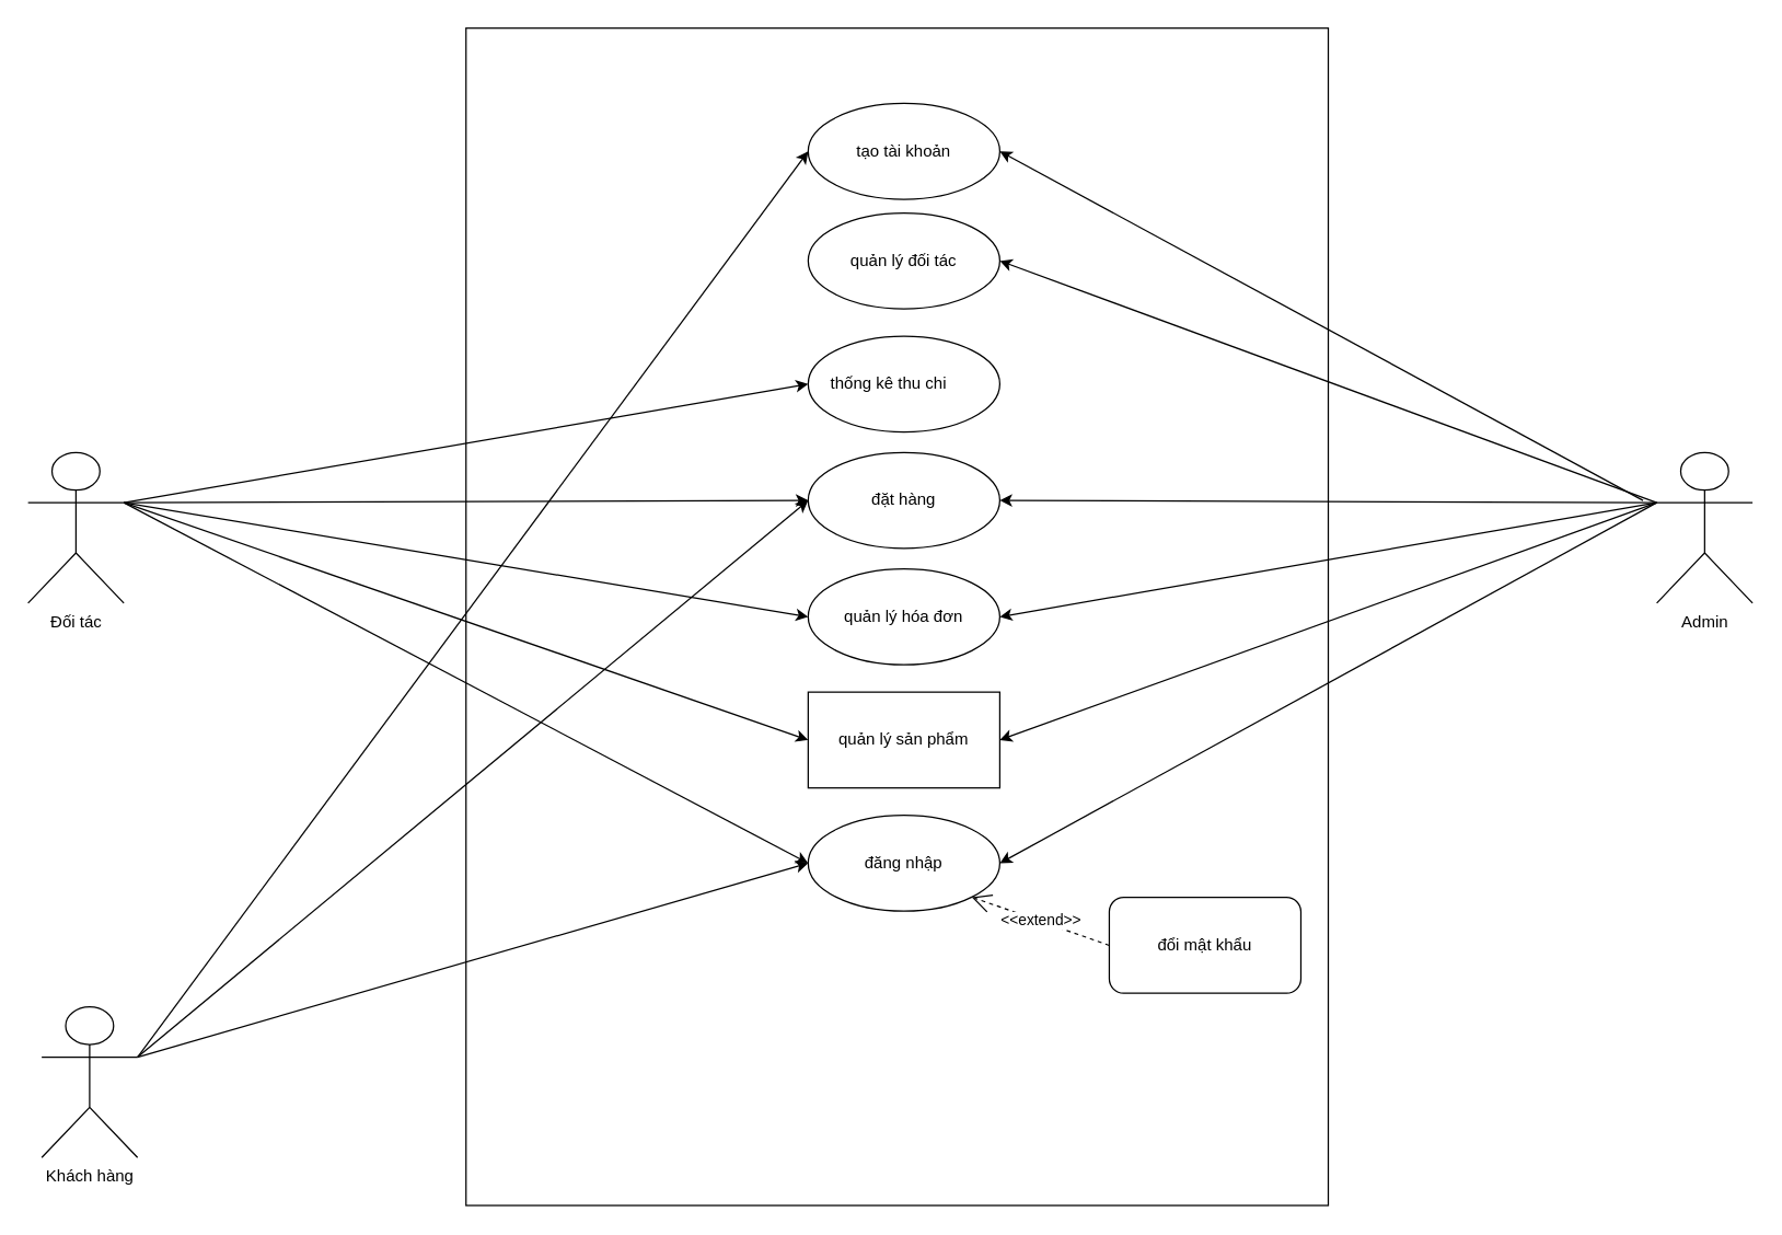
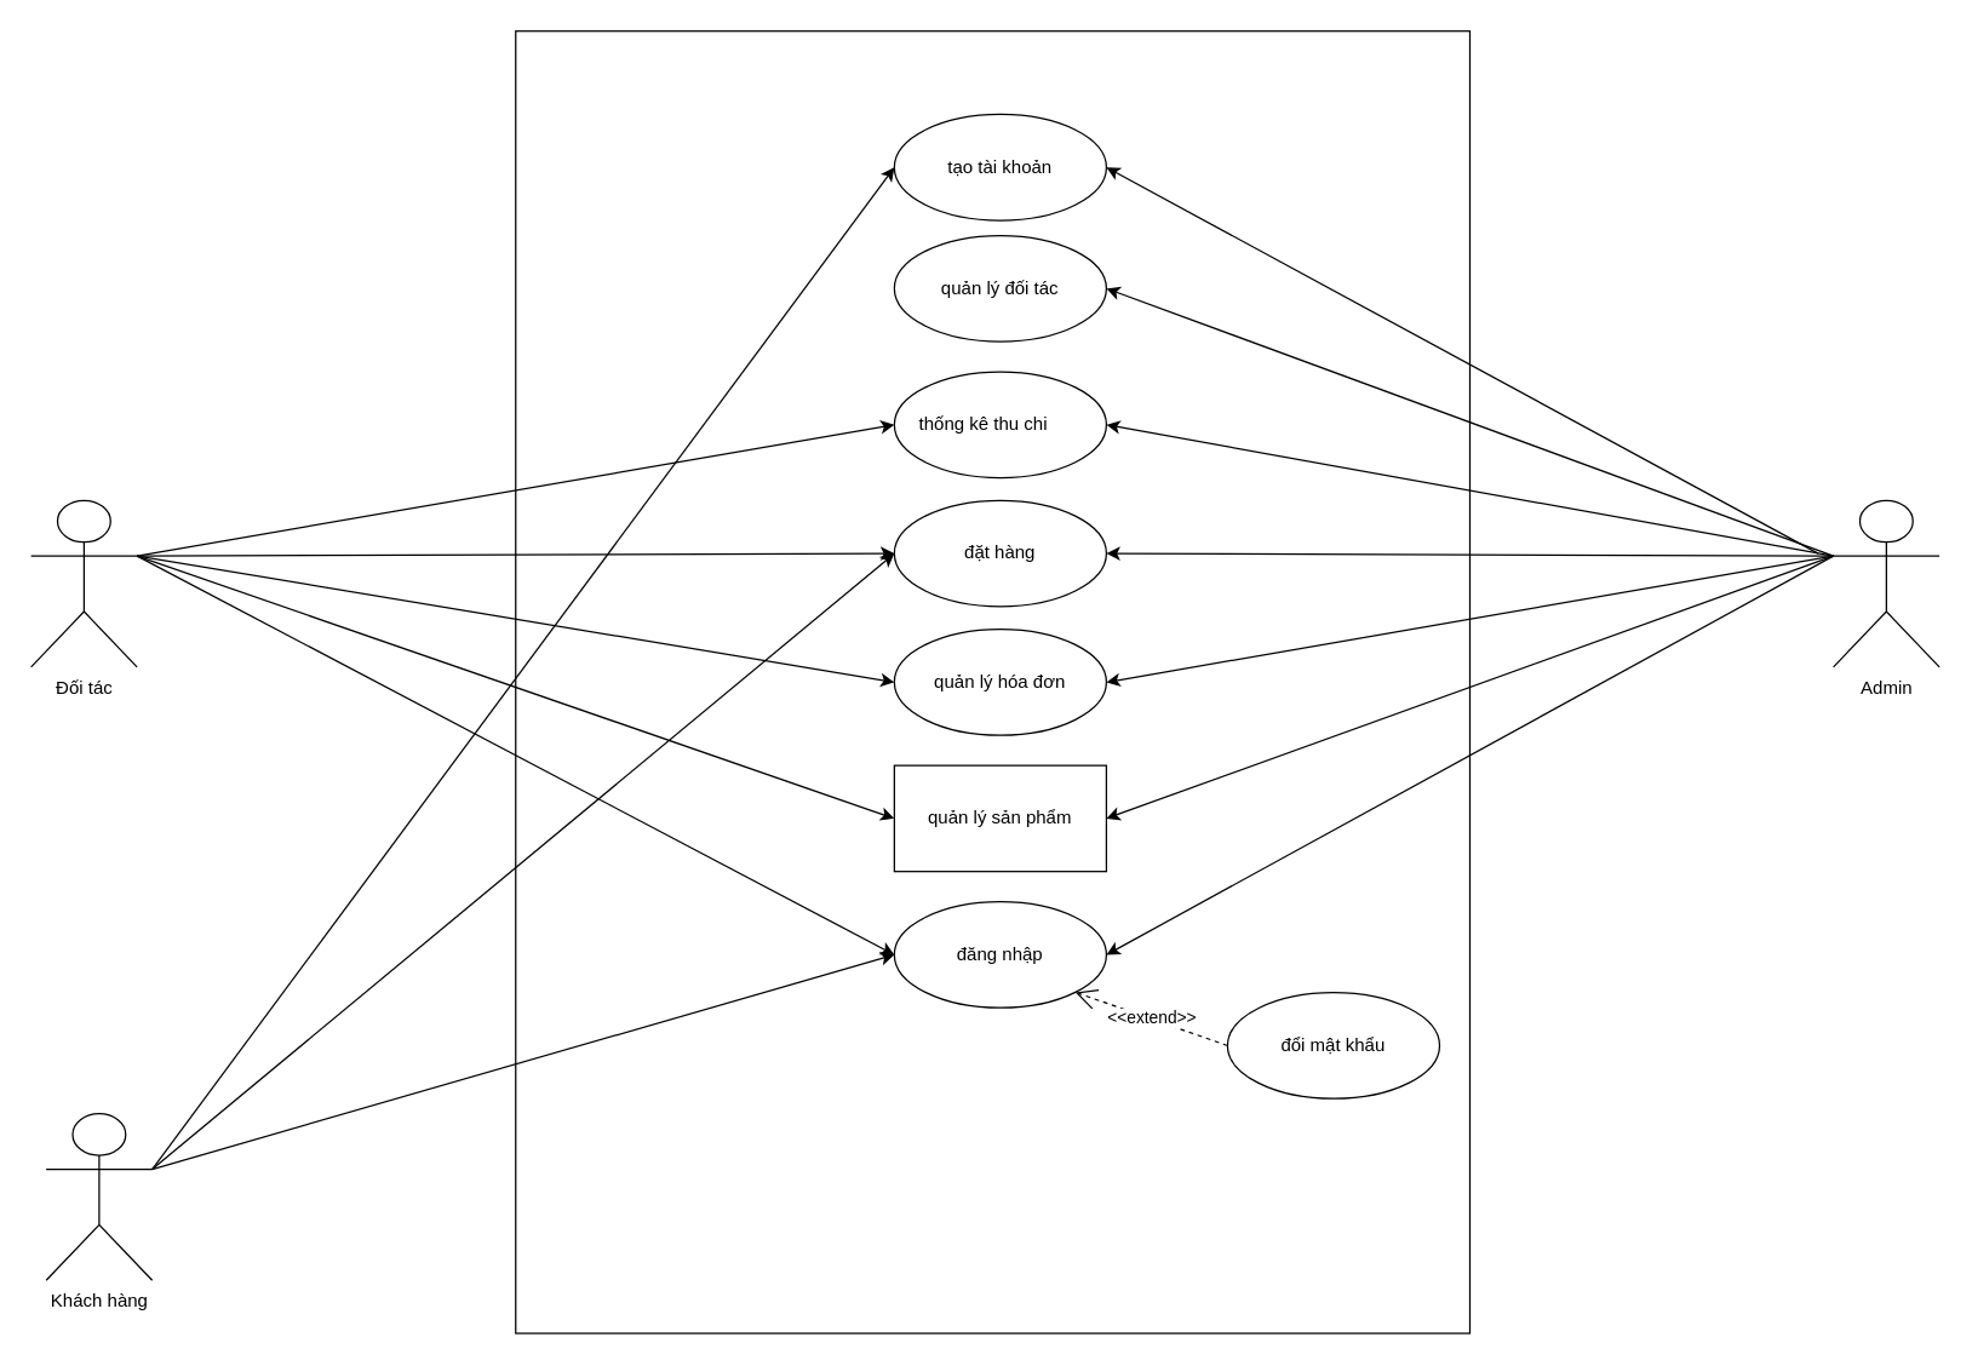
  <mxCell id="0" />
  <mxCell id="1" parent="0" />
  <mxCell id="2" value="" style="rounded=0;whiteSpace=wrap;html=1;fillColor=none;gradientColor=none;" parent="1" vertex="1"><mxGeometry x="340" y="20" width="630" height="860" as="geometry" /></mxCell>
  <mxCell id="3" style="rounded=0;orthogonalLoop=1;jettySize=auto;html=1;exitX=1;exitY=0.333;exitDx=0;exitDy=0;exitPerimeter=0;entryX=0;entryY=0.5;entryDx=0;entryDy=0;" parent="1" source="5" target="9" edge="1"><mxGeometry relative="1" as="geometry"><mxPoint x="590" y="960" as="targetPoint" /></mxGeometry></mxCell>
  <mxCell id="4" style="rounded=0;orthogonalLoop=1;jettySize=auto;html=1;exitX=1;exitY=0.333;exitDx=0;exitDy=0;exitPerimeter=0;entryX=0;entryY=0.5;entryDx=0;entryDy=0;" parent="1" source="5" target="6" edge="1"><mxGeometry relative="1" as="geometry" /></mxCell>
  <mxCell id="5" value="Khách hàng" style="shape=umlActor;verticalLabelPosition=bottom;verticalAlign=top;html=1;" parent="1" vertex="1"><mxGeometry x="30" y="735" width="70" height="110" as="geometry" /></mxCell>
  <mxCell id="6" value="đặt hàng" style="ellipse;whiteSpace=wrap;html=1;fillColor=none;gradientColor=none;" parent="1" vertex="1"><mxGeometry x="590" y="330" width="140" height="70" as="geometry" /></mxCell>
  <mxCell id="7" value="quản lý hóa đơn" style="ellipse;whiteSpace=wrap;html=1;fillColor=none;gradientColor=none;" parent="1" vertex="1"><mxGeometry x="590" y="415" width="140" height="70" as="geometry" /></mxCell>
  <mxCell id="8" value="quản lý sản phẩm" style="whiteSpace=wrap;html=1;fillColor=none;gradientColor=none;rounded=0;" parent="1" vertex="1"><mxGeometry x="590" y="505" width="140" height="70" as="geometry" /></mxCell>
  <mxCell id="9" value="đăng nhập" style="ellipse;whiteSpace=wrap;html=1;fillColor=none;gradientColor=none;" parent="1" vertex="1"><mxGeometry x="590" y="595" width="140" height="70" as="geometry" /></mxCell>
  <mxCell id="10" value="quản lý đối tác" style="ellipse;whiteSpace=wrap;html=1;fillColor=none;gradientColor=none;" parent="1" vertex="1"><mxGeometry x="590" y="155" width="140" height="70" as="geometry" /></mxCell>
  <mxCell id="11" value="thống kê thu chi&lt;span style=&quot;white-space: pre;&quot;&gt;&#09;&lt;/span&gt;" style="ellipse;whiteSpace=wrap;html=1;fillColor=none;gradientColor=none;" parent="1" vertex="1"><mxGeometry x="590" y="245" width="140" height="70" as="geometry" /></mxCell>
  <mxCell id="12" style="rounded=0;orthogonalLoop=1;jettySize=auto;html=1;exitX=0;exitY=0.333;exitDx=0;exitDy=0;exitPerimeter=0;entryX=1;entryY=0.5;entryDx=0;entryDy=0;" parent="1" source="18" target="10" edge="1"><mxGeometry relative="1" as="geometry" /></mxCell>
+ <mxCell id="13" style="rounded=0;orthogonalLoop=1;jettySize=auto;html=1;exitX=0;exitY=0.333;exitDx=0;exitDy=0;exitPerimeter=0;entryX=1;entryY=0.5;entryDx=0;entryDy=0;" parent="1" source="18" target="11" edge="1"><mxGeometry relative="1" as="geometry" /></mxCell>
  <mxCell id="14" style="rounded=0;orthogonalLoop=1;jettySize=auto;html=1;exitX=0;exitY=0.333;exitDx=0;exitDy=0;exitPerimeter=0;entryX=1;entryY=0.5;entryDx=0;entryDy=0;" parent="1" source="18" target="7" edge="1"><mxGeometry relative="1" as="geometry" /></mxCell>
  <mxCell id="15" style="edgeStyle=none;rounded=0;orthogonalLoop=1;jettySize=auto;html=1;exitX=0;exitY=0.333;exitDx=0;exitDy=0;exitPerimeter=0;entryX=1;entryY=0.5;entryDx=0;entryDy=0;" parent="1" source="18" target="8" edge="1"><mxGeometry relative="1" as="geometry" /></mxCell>
  <mxCell id="16" style="edgeStyle=none;rounded=0;orthogonalLoop=1;jettySize=auto;html=1;exitX=0;exitY=0.333;exitDx=0;exitDy=0;exitPerimeter=0;entryX=1;entryY=0.5;entryDx=0;entryDy=0;fontSize=19;" parent="1" source="18" target="9" edge="1"><mxGeometry relative="1" as="geometry" /></mxCell>
  <mxCell id="17" style="edgeStyle=none;rounded=0;orthogonalLoop=1;jettySize=auto;html=1;exitX=0;exitY=0.333;exitDx=0;exitDy=0;exitPerimeter=0;entryX=1;entryY=0.5;entryDx=0;entryDy=0;fontSize=13;" parent="1" source="18" target="6" edge="1"><mxGeometry relative="1" as="geometry" /></mxCell>
  <mxCell id="18" value="Admin" style="shape=umlActor;verticalLabelPosition=bottom;verticalAlign=top;html=1;" parent="1" vertex="1"><mxGeometry x="1210" y="330" width="70" height="110" as="geometry" /></mxCell>
  <mxCell id="19" value="tạo tài khoản" style="ellipse;whiteSpace=wrap;html=1;fillColor=none;gradientColor=none;" parent="1" vertex="1"><mxGeometry x="590" y="75" width="140" height="70" as="geometry" /></mxCell>
- <mxCell id="20" value="đổi mật khẩu" style="whiteSpace=wrap;html=1;fillColor=none;gradientColor=none;rounded=1;" parent="1" vertex="1"><mxGeometry x="810" y="655" width="140" height="70" as="geometry" /></mxCell>
+ <mxCell id="20" value="đổi mật khẩu" style="ellipse;whiteSpace=wrap;html=1;fillColor=none;gradientColor=none;" parent="1" vertex="1"><mxGeometry x="810" y="655" width="140" height="70" as="geometry" /></mxCell>
  <mxCell id="21" value="&amp;lt;&amp;lt;extend&amp;gt;&amp;gt;" style="endArrow=open;endSize=12;dashed=1;html=1;rounded=0;exitX=0;exitY=0.5;exitDx=0;exitDy=0;entryX=1;entryY=1;entryDx=0;entryDy=0;" parent="1" source="20" target="9" edge="1"><mxGeometry width="160" relative="1" as="geometry"><mxPoint x="910" y="645" as="sourcePoint" /><mxPoint x="900" y="515" as="targetPoint" /></mxGeometry></mxCell>
  <mxCell id="22" style="edgeStyle=none;rounded=0;orthogonalLoop=1;jettySize=auto;html=1;exitX=1;exitY=0.333;exitDx=0;exitDy=0;exitPerimeter=0;entryX=0;entryY=0.5;entryDx=0;entryDy=0;" parent="1" source="27" target="8" edge="1"><mxGeometry relative="1" as="geometry" /></mxCell>
  <mxCell id="23" style="edgeStyle=none;rounded=0;orthogonalLoop=1;jettySize=auto;html=1;exitX=1;exitY=0.333;exitDx=0;exitDy=0;exitPerimeter=0;entryX=0;entryY=0.5;entryDx=0;entryDy=0;" parent="1" source="27" target="9" edge="1"><mxGeometry relative="1" as="geometry" /></mxCell>
  <mxCell id="24" style="edgeStyle=none;rounded=0;orthogonalLoop=1;jettySize=auto;html=1;exitX=1;exitY=0.333;exitDx=0;exitDy=0;exitPerimeter=0;entryX=0;entryY=0.5;entryDx=0;entryDy=0;fontSize=19;" parent="1" source="27" target="7" edge="1"><mxGeometry relative="1" as="geometry" /></mxCell>
  <mxCell id="25" style="edgeStyle=none;rounded=0;orthogonalLoop=1;jettySize=auto;html=1;exitX=1;exitY=0.333;exitDx=0;exitDy=0;exitPerimeter=0;entryX=0;entryY=0.5;entryDx=0;entryDy=0;fontSize=19;" parent="1" source="27" target="11" edge="1"><mxGeometry relative="1" as="geometry" /></mxCell>
  <mxCell id="26" style="edgeStyle=none;rounded=0;orthogonalLoop=1;jettySize=auto;html=1;exitX=1;exitY=0.333;exitDx=0;exitDy=0;exitPerimeter=0;entryX=0;entryY=0.5;entryDx=0;entryDy=0;fontSize=13;" parent="1" source="27" target="6" edge="1"><mxGeometry relative="1" as="geometry" /></mxCell>
  <mxCell id="27" value="Đối tác" style="shape=umlActor;verticalLabelPosition=bottom;verticalAlign=top;html=1;" parent="1" vertex="1"><mxGeometry x="20" y="330" width="70" height="110" as="geometry" /></mxCell>
  <mxCell id="28" style="rounded=0;orthogonalLoop=1;jettySize=auto;html=1;entryX=1;entryY=0.5;entryDx=0;entryDy=0;" edge="1" parent="1" target="19"><mxGeometry relative="1" as="geometry"><mxPoint x="1200" y="365" as="sourcePoint" /><mxPoint x="750" y="125" as="targetPoint" /></mxGeometry></mxCell>
  <mxCell id="29" style="rounded=0;orthogonalLoop=1;jettySize=auto;html=1;exitX=1;exitY=0.333;exitDx=0;exitDy=0;exitPerimeter=0;entryX=0;entryY=0.5;entryDx=0;entryDy=0;" edge="1" parent="1" source="5" target="19"><mxGeometry relative="1" as="geometry"><mxPoint x="80" y="743.337" as="sourcePoint" /><mxPoint x="570" y="336.67" as="targetPoint" /></mxGeometry></mxCell>
